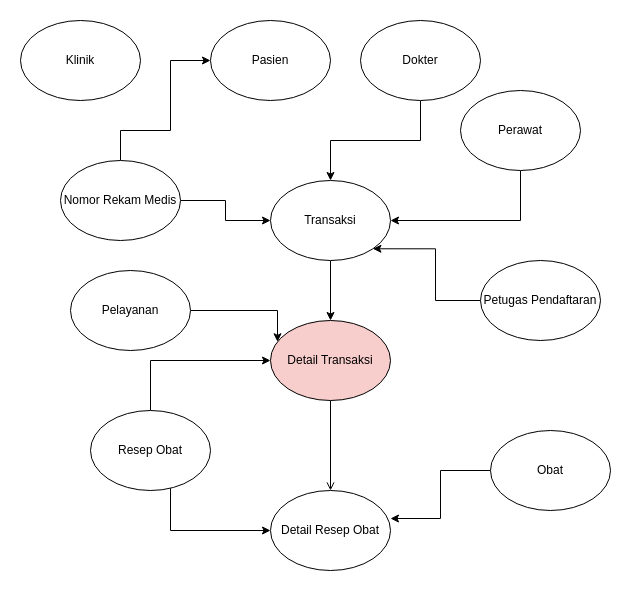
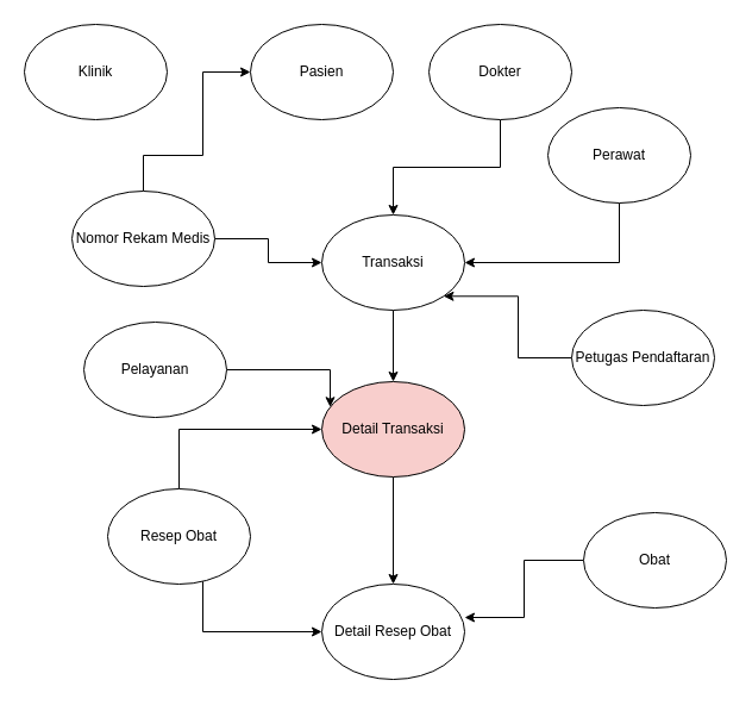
  <mxCell id="0" />
  <mxCell id="1" parent="0" />
  <mxCell id="2" value="Klinik" style="ellipse;whiteSpace=wrap;html=1;" vertex="1" parent="1"><mxGeometry x="20" y="20" width="120" height="80" as="geometry" /></mxCell>
  <mxCell id="3" style="edgeStyle=orthogonalEdgeStyle;rounded=0;orthogonalLoop=1;jettySize=auto;html=1;" edge="1" parent="1" source="4" target="23"><mxGeometry relative="1" as="geometry"><Array as="points"><mxPoint x="277" y="310" /></Array></mxGeometry></mxCell>
  <mxCell id="4" value="Pelayanan" style="ellipse;whiteSpace=wrap;html=1;" vertex="1" parent="1"><mxGeometry x="70" y="270" width="120" height="80" as="geometry" /></mxCell>
  <mxCell id="5" style="edgeStyle=orthogonalEdgeStyle;rounded=0;orthogonalLoop=1;jettySize=auto;html=1;entryX=0.5;entryY=0;entryDx=0;entryDy=0;" edge="1" parent="1" source="6" target="21"><mxGeometry relative="1" as="geometry" /></mxCell>
  <mxCell id="6" value="Dokter" style="ellipse;whiteSpace=wrap;html=1;" vertex="1" parent="1"><mxGeometry x="360" y="20" width="120" height="80" as="geometry" /></mxCell>
  <mxCell id="7" style="edgeStyle=orthogonalEdgeStyle;rounded=0;orthogonalLoop=1;jettySize=auto;html=1;entryX=1;entryY=0.5;entryDx=0;entryDy=0;exitX=0.5;exitY=1;exitDx=0;exitDy=0;" edge="1" parent="1" source="8" target="21"><mxGeometry relative="1" as="geometry"><Array as="points"><mxPoint x="520" y="220" /></Array></mxGeometry></mxCell>
  <mxCell id="8" value="Perawat" style="ellipse;whiteSpace=wrap;html=1;" vertex="1" parent="1"><mxGeometry x="460" y="90" width="120" height="80" as="geometry" /></mxCell>
  <mxCell id="9" value="Pasien" style="ellipse;whiteSpace=wrap;html=1;" vertex="1" parent="1"><mxGeometry x="210" y="20" width="120" height="80" as="geometry" /></mxCell>
  <mxCell id="10" style="edgeStyle=orthogonalEdgeStyle;rounded=0;orthogonalLoop=1;jettySize=auto;html=1;entryX=1;entryY=1;entryDx=0;entryDy=0;" edge="1" parent="1" source="11" target="21"><mxGeometry relative="1" as="geometry" /></mxCell>
  <mxCell id="11" value="Petugas Pendaftaran" style="ellipse;whiteSpace=wrap;html=1;" vertex="1" parent="1"><mxGeometry x="480" y="260" width="120" height="80" as="geometry" /></mxCell>
  <mxCell id="12" style="edgeStyle=orthogonalEdgeStyle;rounded=0;orthogonalLoop=1;jettySize=auto;html=1;entryX=0;entryY=0.5;entryDx=0;entryDy=0;" edge="1" parent="1" source="14" target="21"><mxGeometry relative="1" as="geometry" /></mxCell>
  <mxCell id="13" style="edgeStyle=orthogonalEdgeStyle;rounded=0;orthogonalLoop=1;jettySize=auto;html=1;entryX=0;entryY=0.5;entryDx=0;entryDy=0;exitX=0.5;exitY=0;exitDx=0;exitDy=0;" edge="1" parent="1" source="14" target="9"><mxGeometry relative="1" as="geometry"><Array as="points"><mxPoint x="120" y="130" /><mxPoint x="170" y="130" /><mxPoint x="170" y="60" /></Array></mxGeometry></mxCell>
  <mxCell id="14" value="Nomor Rekam Medis" style="ellipse;whiteSpace=wrap;html=1;" vertex="1" parent="1"><mxGeometry x="60" y="160" width="120" height="80" as="geometry" /></mxCell>
  <mxCell id="15" style="edgeStyle=orthogonalEdgeStyle;rounded=0;orthogonalLoop=1;jettySize=auto;html=1;entryX=0;entryY=0.5;entryDx=0;entryDy=0;" edge="1" parent="1" source="17" target="24"><mxGeometry relative="1" as="geometry"><mxPoint x="260" y="530" as="targetPoint" /><Array as="points"><mxPoint x="170" y="530" /></Array></mxGeometry></mxCell>
  <mxCell id="16" style="edgeStyle=orthogonalEdgeStyle;rounded=0;orthogonalLoop=1;jettySize=auto;html=1;entryX=0;entryY=0.5;entryDx=0;entryDy=0;" edge="1" parent="1" source="17" target="23"><mxGeometry relative="1" as="geometry"><mxPoint x="260" y="340" as="targetPoint" /><Array as="points"><mxPoint x="150" y="360" /></Array></mxGeometry></mxCell>
  <mxCell id="17" value="Resep Obat" style="ellipse;whiteSpace=wrap;html=1;" vertex="1" parent="1"><mxGeometry x="90" y="410" width="120" height="80" as="geometry" /></mxCell>
  <mxCell id="18" style="edgeStyle=orthogonalEdgeStyle;rounded=0;orthogonalLoop=1;jettySize=auto;html=1;entryX=1;entryY=0.35;entryDx=0;entryDy=0;entryPerimeter=0;" edge="1" parent="1" source="19" target="24"><mxGeometry relative="1" as="geometry" /></mxCell>
  <mxCell id="19" value="Obat" style="ellipse;whiteSpace=wrap;html=1;" vertex="1" parent="1"><mxGeometry x="490" y="430" width="120" height="80" as="geometry" /></mxCell>
  <mxCell id="20" style="edgeStyle=orthogonalEdgeStyle;rounded=0;orthogonalLoop=1;jettySize=auto;html=1;" edge="1" parent="1" source="21" target="23"><mxGeometry relative="1" as="geometry" /></mxCell>
  <mxCell id="21" value="Transaksi" style="ellipse;whiteSpace=wrap;html=1;" vertex="1" parent="1"><mxGeometry x="270" y="180" width="120" height="80" as="geometry" /></mxCell>
- <mxCell id="22" style="edgeStyle=orthogonalEdgeStyle;rounded=0;orthogonalLoop=1;jettySize=auto;html=1;endArrow=open;" edge="1" parent="1" source="23" target="24"><mxGeometry relative="1" as="geometry" /></mxCell>
+ <mxCell id="22" style="edgeStyle=orthogonalEdgeStyle;rounded=0;orthogonalLoop=1;jettySize=auto;html=1;" edge="1" parent="1" source="23" target="24"><mxGeometry relative="1" as="geometry" /></mxCell>
  <mxCell id="23" value="Detail Transaksi" style="ellipse;whiteSpace=wrap;html=1;fillColor=#f8cecc;" vertex="1" parent="1"><mxGeometry x="270" y="320" width="120" height="80" as="geometry" /></mxCell>
  <mxCell id="24" value="Detail Resep Obat" style="ellipse;whiteSpace=wrap;html=1;" vertex="1" parent="1"><mxGeometry x="270" y="490" width="120" height="80" as="geometry" /></mxCell>
